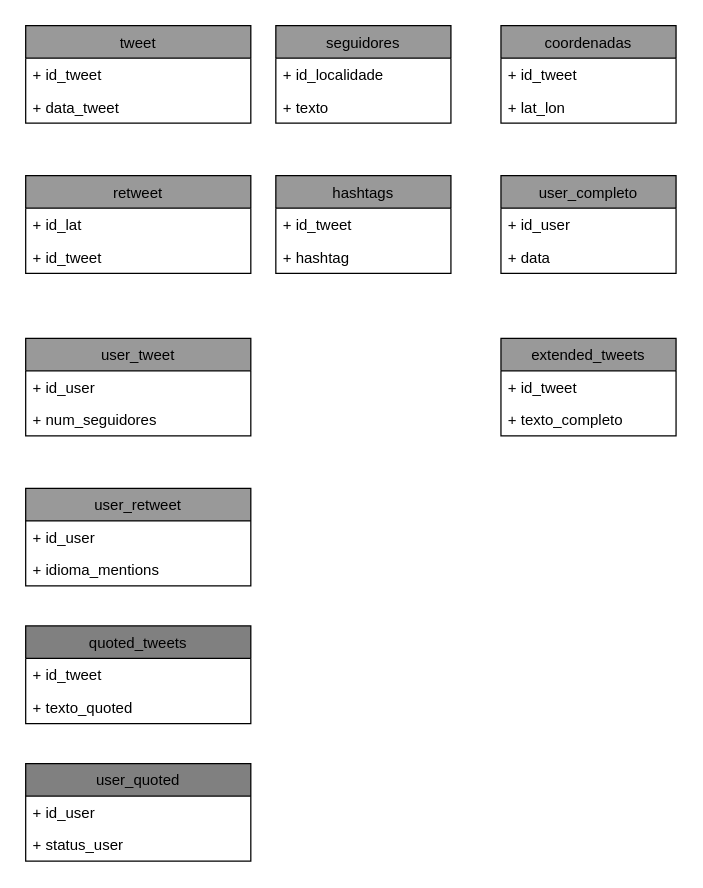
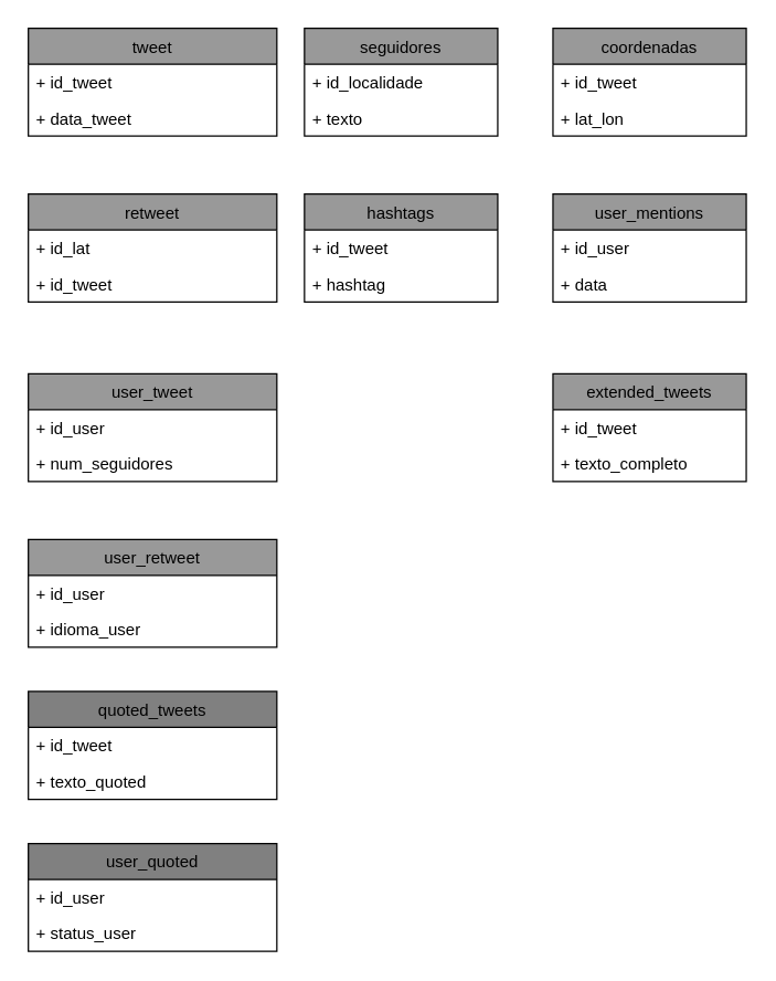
  <mxCell id="0" />
  <mxCell id="1" parent="0" />
  <mxCell id="2" value="tweet" style="swimlane;fontStyle=0;childLayout=stackLayout;horizontal=1;startSize=26;fillColor=#999999;horizontalStack=0;resizeParent=1;resizeParentMax=0;resizeLast=0;collapsible=1;marginBottom=0;" vertex="1" parent="1"><mxGeometry x="20" y="20" width="180" height="78" as="geometry" /></mxCell>
  <mxCell id="3" value="+ id_tweet" style="text;strokeColor=none;fillColor=none;align=left;verticalAlign=top;spacingLeft=4;spacingRight=4;overflow=hidden;rotatable=0;points=[[0,0.5],[1,0.5]];portConstraint=eastwest;" vertex="1" parent="2"><mxGeometry y="26" width="180" height="26" as="geometry" /></mxCell>
  <mxCell id="4" value="+ data_tweet" style="text;strokeColor=none;fillColor=none;align=left;verticalAlign=top;spacingLeft=4;spacingRight=4;overflow=hidden;rotatable=0;points=[[0,0.5],[1,0.5]];portConstraint=eastwest;" vertex="1" parent="2"><mxGeometry y="52" width="180" height="26" as="geometry" /></mxCell>
  <mxCell id="5" value="retweet" style="swimlane;fontStyle=0;childLayout=stackLayout;horizontal=1;startSize=26;fillColor=#999999;horizontalStack=0;resizeParent=1;resizeParentMax=0;resizeLast=0;collapsible=1;marginBottom=0;" vertex="1" parent="1"><mxGeometry x="20" y="140" width="180" height="78" as="geometry" /></mxCell>
  <mxCell id="6" value="+ id_lat" style="text;strokeColor=none;fillColor=none;align=left;verticalAlign=top;spacingLeft=4;spacingRight=4;overflow=hidden;rotatable=0;points=[[0,0.5],[1,0.5]];portConstraint=eastwest;" vertex="1" parent="5"><mxGeometry y="26" width="180" height="26" as="geometry" /></mxCell>
  <mxCell id="7" value="+ id_tweet" style="text;strokeColor=none;fillColor=none;align=left;verticalAlign=top;spacingLeft=4;spacingRight=4;overflow=hidden;rotatable=0;points=[[0,0.5],[1,0.5]];portConstraint=eastwest;" vertex="1" parent="5"><mxGeometry y="52" width="180" height="26" as="geometry" /></mxCell>
  <mxCell id="8" value="user_tweet" style="swimlane;fontStyle=0;childLayout=stackLayout;horizontal=1;startSize=26;fillColor=#999999;horizontalStack=0;resizeParent=1;resizeParentMax=0;resizeLast=0;collapsible=1;marginBottom=0;" vertex="1" parent="1"><mxGeometry x="20" y="270" width="180" height="78" as="geometry" /></mxCell>
  <mxCell id="9" value="+ id_user" style="text;strokeColor=none;fillColor=none;align=left;verticalAlign=top;spacingLeft=4;spacingRight=4;overflow=hidden;rotatable=0;points=[[0,0.5],[1,0.5]];portConstraint=eastwest;" vertex="1" parent="8"><mxGeometry y="26" width="180" height="26" as="geometry" /></mxCell>
  <mxCell id="10" value="+ num_seguidores" style="text;strokeColor=none;fillColor=none;align=left;verticalAlign=top;spacingLeft=4;spacingRight=4;overflow=hidden;rotatable=0;points=[[0,0.5],[1,0.5]];portConstraint=eastwest;" vertex="1" parent="8"><mxGeometry y="52" width="180" height="26" as="geometry" /></mxCell>
  <mxCell id="11" value="user_retweet" style="swimlane;fontStyle=0;childLayout=stackLayout;horizontal=1;startSize=26;fillColor=#999999;horizontalStack=0;resizeParent=1;resizeParentMax=0;resizeLast=0;collapsible=1;marginBottom=0;" vertex="1" parent="1"><mxGeometry x="20" y="390" width="180" height="78" as="geometry" /></mxCell>
  <mxCell id="12" value="+ id_user" style="text;strokeColor=none;fillColor=none;align=left;verticalAlign=top;spacingLeft=4;spacingRight=4;overflow=hidden;rotatable=0;points=[[0,0.5],[1,0.5]];portConstraint=eastwest;" vertex="1" parent="11"><mxGeometry y="26" width="180" height="26" as="geometry" /></mxCell>
- <mxCell id="13" value="+ idioma_mentions" style="text;strokeColor=none;fillColor=none;align=left;verticalAlign=top;spacingLeft=4;spacingRight=4;overflow=hidden;rotatable=0;points=[[0,0.5],[1,0.5]];portConstraint=eastwest;" vertex="1" parent="11"><mxGeometry y="52" width="180" height="26" as="geometry" /></mxCell>
+ <mxCell id="13" value="+ idioma_user" style="text;strokeColor=none;fillColor=none;align=left;verticalAlign=top;spacingLeft=4;spacingRight=4;overflow=hidden;rotatable=0;points=[[0,0.5],[1,0.5]];portConstraint=eastwest;" vertex="1" parent="11"><mxGeometry y="52" width="180" height="26" as="geometry" /></mxCell>
  <mxCell id="14" value="quoted_tweets" style="swimlane;fontStyle=0;childLayout=stackLayout;horizontal=1;startSize=26;fillColor=#808080;horizontalStack=0;resizeParent=1;resizeParentMax=0;resizeLast=0;collapsible=1;marginBottom=0;" vertex="1" parent="1"><mxGeometry x="20" y="500" width="180" height="78" as="geometry" /></mxCell>
  <mxCell id="15" value="+ id_tweet" style="text;strokeColor=none;fillColor=none;align=left;verticalAlign=top;spacingLeft=4;spacingRight=4;overflow=hidden;rotatable=0;points=[[0,0.5],[1,0.5]];portConstraint=eastwest;" vertex="1" parent="14"><mxGeometry y="26" width="180" height="26" as="geometry" /></mxCell>
  <mxCell id="16" value="+ texto_quoted" style="text;strokeColor=none;fillColor=none;align=left;verticalAlign=top;spacingLeft=4;spacingRight=4;overflow=hidden;rotatable=0;points=[[0,0.5],[1,0.5]];portConstraint=eastwest;" vertex="1" parent="14"><mxGeometry y="52" width="180" height="26" as="geometry" /></mxCell>
  <mxCell id="17" value="seguidores" style="swimlane;fontStyle=0;childLayout=stackLayout;horizontal=1;startSize=26;fillColor=#999999;horizontalStack=0;resizeParent=1;resizeParentMax=0;resizeLast=0;collapsible=1;marginBottom=0;" vertex="1" parent="1"><mxGeometry x="220" y="20" width="140" height="78" as="geometry" /></mxCell>
  <mxCell id="18" value="+ id_localidade" style="text;strokeColor=none;fillColor=none;align=left;verticalAlign=top;spacingLeft=4;spacingRight=4;overflow=hidden;rotatable=0;points=[[0,0.5],[1,0.5]];portConstraint=eastwest;" vertex="1" parent="17"><mxGeometry y="26" width="140" height="26" as="geometry" /></mxCell>
  <mxCell id="19" value="+ texto" style="text;strokeColor=none;fillColor=none;align=left;verticalAlign=top;spacingLeft=4;spacingRight=4;overflow=hidden;rotatable=0;points=[[0,0.5],[1,0.5]];portConstraint=eastwest;" vertex="1" parent="17"><mxGeometry y="52" width="140" height="26" as="geometry" /></mxCell>
  <mxCell id="20" value="hashtags" style="swimlane;fontStyle=0;childLayout=stackLayout;horizontal=1;startSize=26;fillColor=#999999;horizontalStack=0;resizeParent=1;resizeParentMax=0;resizeLast=0;collapsible=1;marginBottom=0;" vertex="1" parent="1"><mxGeometry x="220" y="140" width="140" height="78" as="geometry" /></mxCell>
  <mxCell id="21" value="+ id_tweet" style="text;strokeColor=none;fillColor=none;align=left;verticalAlign=top;spacingLeft=4;spacingRight=4;overflow=hidden;rotatable=0;points=[[0,0.5],[1,0.5]];portConstraint=eastwest;" vertex="1" parent="20"><mxGeometry y="26" width="140" height="26" as="geometry" /></mxCell>
  <mxCell id="22" value="+ hashtag" style="text;strokeColor=none;fillColor=none;align=left;verticalAlign=top;spacingLeft=4;spacingRight=4;overflow=hidden;rotatable=0;points=[[0,0.5],[1,0.5]];portConstraint=eastwest;" vertex="1" parent="20"><mxGeometry y="52" width="140" height="26" as="geometry" /></mxCell>
  <mxCell id="23" value="coordenadas" style="swimlane;fontStyle=0;childLayout=stackLayout;horizontal=1;startSize=26;fillColor=#999999;horizontalStack=0;resizeParent=1;resizeParentMax=0;resizeLast=0;collapsible=1;marginBottom=0;" vertex="1" parent="1"><mxGeometry x="400" y="20" width="140" height="78" as="geometry" /></mxCell>
  <mxCell id="24" value="+ id_tweet" style="text;strokeColor=none;fillColor=none;align=left;verticalAlign=top;spacingLeft=4;spacingRight=4;overflow=hidden;rotatable=0;points=[[0,0.5],[1,0.5]];portConstraint=eastwest;" vertex="1" parent="23"><mxGeometry y="26" width="140" height="26" as="geometry" /></mxCell>
  <mxCell id="25" value="+ lat_lon" style="text;strokeColor=none;fillColor=none;align=left;verticalAlign=top;spacingLeft=4;spacingRight=4;overflow=hidden;rotatable=0;points=[[0,0.5],[1,0.5]];portConstraint=eastwest;" vertex="1" parent="23"><mxGeometry y="52" width="140" height="26" as="geometry" /></mxCell>
- <mxCell id="26" value="user_completo" style="swimlane;fontStyle=0;childLayout=stackLayout;horizontal=1;startSize=26;fillColor=#999999;horizontalStack=0;resizeParent=1;resizeParentMax=0;resizeLast=0;collapsible=1;marginBottom=0;" vertex="1" parent="1"><mxGeometry x="400" y="140" width="140" height="78" as="geometry" /></mxCell>
+ <mxCell id="26" value="user_mentions" style="swimlane;fontStyle=0;childLayout=stackLayout;horizontal=1;startSize=26;fillColor=#999999;horizontalStack=0;resizeParent=1;resizeParentMax=0;resizeLast=0;collapsible=1;marginBottom=0;" vertex="1" parent="1"><mxGeometry x="400" y="140" width="140" height="78" as="geometry" /></mxCell>
  <mxCell id="27" value="+ id_user" style="text;strokeColor=none;fillColor=none;align=left;verticalAlign=top;spacingLeft=4;spacingRight=4;overflow=hidden;rotatable=0;points=[[0,0.5],[1,0.5]];portConstraint=eastwest;" vertex="1" parent="26"><mxGeometry y="26" width="140" height="26" as="geometry" /></mxCell>
  <mxCell id="28" value="+ data" style="text;strokeColor=none;fillColor=none;align=left;verticalAlign=top;spacingLeft=4;spacingRight=4;overflow=hidden;rotatable=0;points=[[0,0.5],[1,0.5]];portConstraint=eastwest;" vertex="1" parent="26"><mxGeometry y="52" width="140" height="26" as="geometry" /></mxCell>
  <mxCell id="29" value="extended_tweets" style="swimlane;fontStyle=0;childLayout=stackLayout;horizontal=1;startSize=26;fillColor=#999999;horizontalStack=0;resizeParent=1;resizeParentMax=0;resizeLast=0;collapsible=1;marginBottom=0;" vertex="1" parent="1"><mxGeometry x="400" y="270" width="140" height="78" as="geometry" /></mxCell>
  <mxCell id="30" value="+ id_tweet" style="text;strokeColor=none;fillColor=none;align=left;verticalAlign=top;spacingLeft=4;spacingRight=4;overflow=hidden;rotatable=0;points=[[0,0.5],[1,0.5]];portConstraint=eastwest;" vertex="1" parent="29"><mxGeometry y="26" width="140" height="26" as="geometry" /></mxCell>
  <mxCell id="31" value="+ texto_completo" style="text;strokeColor=none;fillColor=none;align=left;verticalAlign=top;spacingLeft=4;spacingRight=4;overflow=hidden;rotatable=0;points=[[0,0.5],[1,0.5]];portConstraint=eastwest;" vertex="1" parent="29"><mxGeometry y="52" width="140" height="26" as="geometry" /></mxCell>
  <mxCell id="32" value="user_quoted" style="swimlane;fontStyle=0;childLayout=stackLayout;horizontal=1;startSize=26;fillColor=#808080;horizontalStack=0;resizeParent=1;resizeParentMax=0;resizeLast=0;collapsible=1;marginBottom=0;" vertex="1" parent="1"><mxGeometry x="20" y="610" width="180" height="78" as="geometry" /></mxCell>
  <mxCell id="33" value="+ id_user" style="text;strokeColor=none;fillColor=none;align=left;verticalAlign=top;spacingLeft=4;spacingRight=4;overflow=hidden;rotatable=0;points=[[0,0.5],[1,0.5]];portConstraint=eastwest;" vertex="1" parent="32"><mxGeometry y="26" width="180" height="26" as="geometry" /></mxCell>
  <mxCell id="34" value="+ status_user" style="text;strokeColor=none;fillColor=none;align=left;verticalAlign=top;spacingLeft=4;spacingRight=4;overflow=hidden;rotatable=0;points=[[0,0.5],[1,0.5]];portConstraint=eastwest;" vertex="1" parent="32"><mxGeometry y="52" width="180" height="26" as="geometry" /></mxCell>
